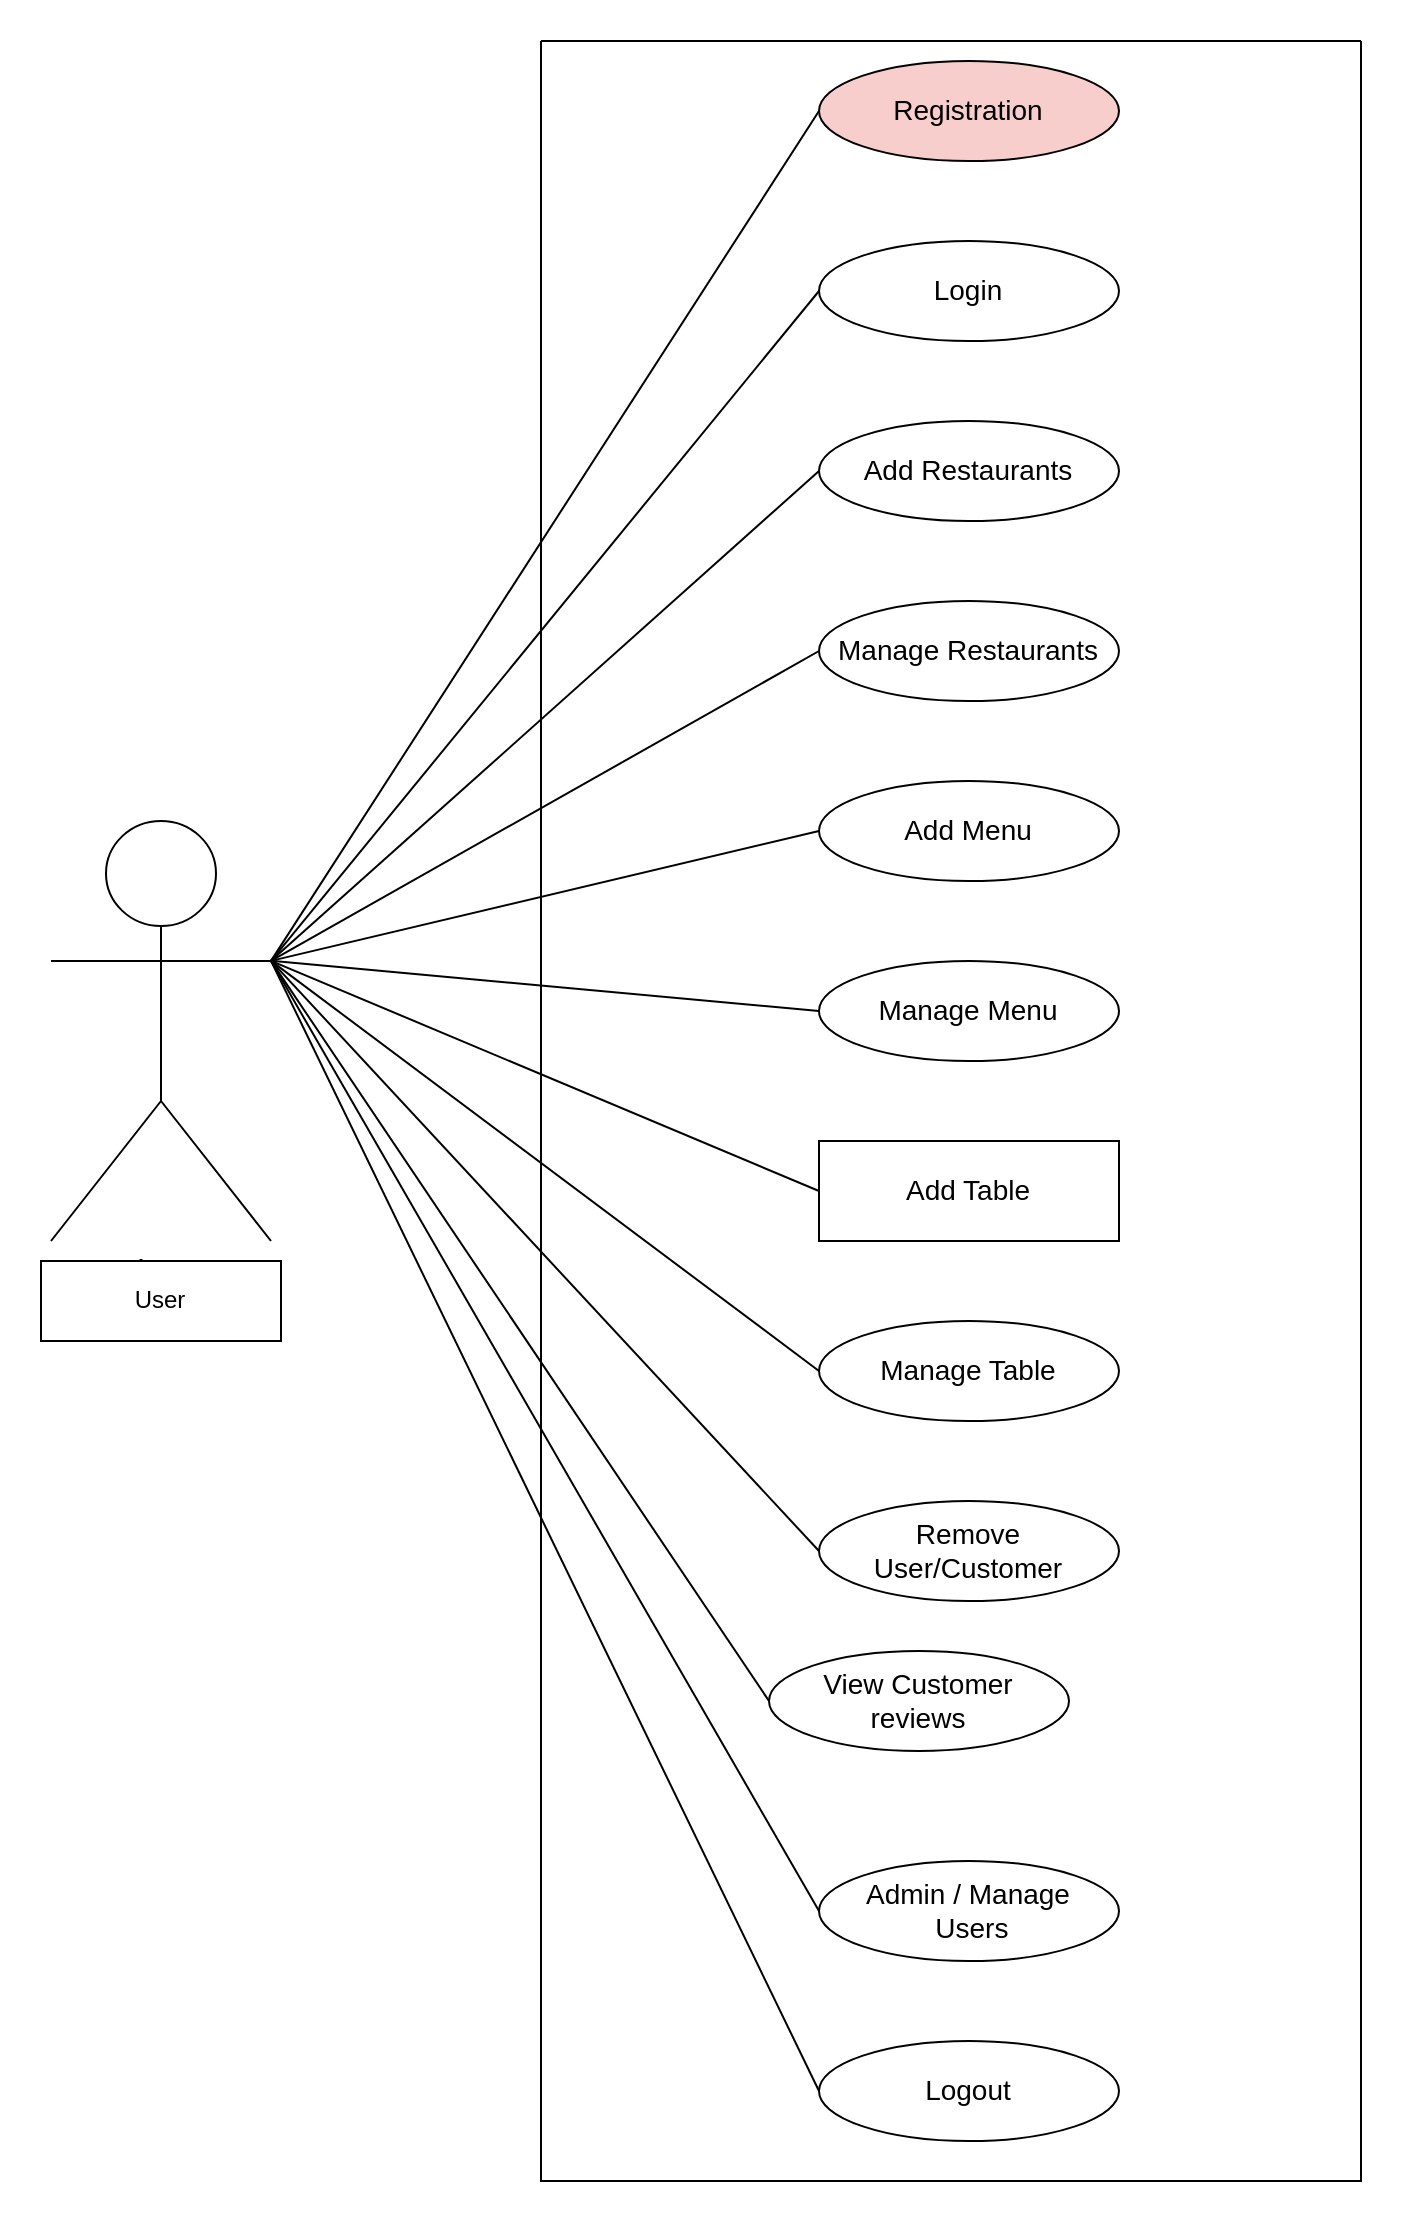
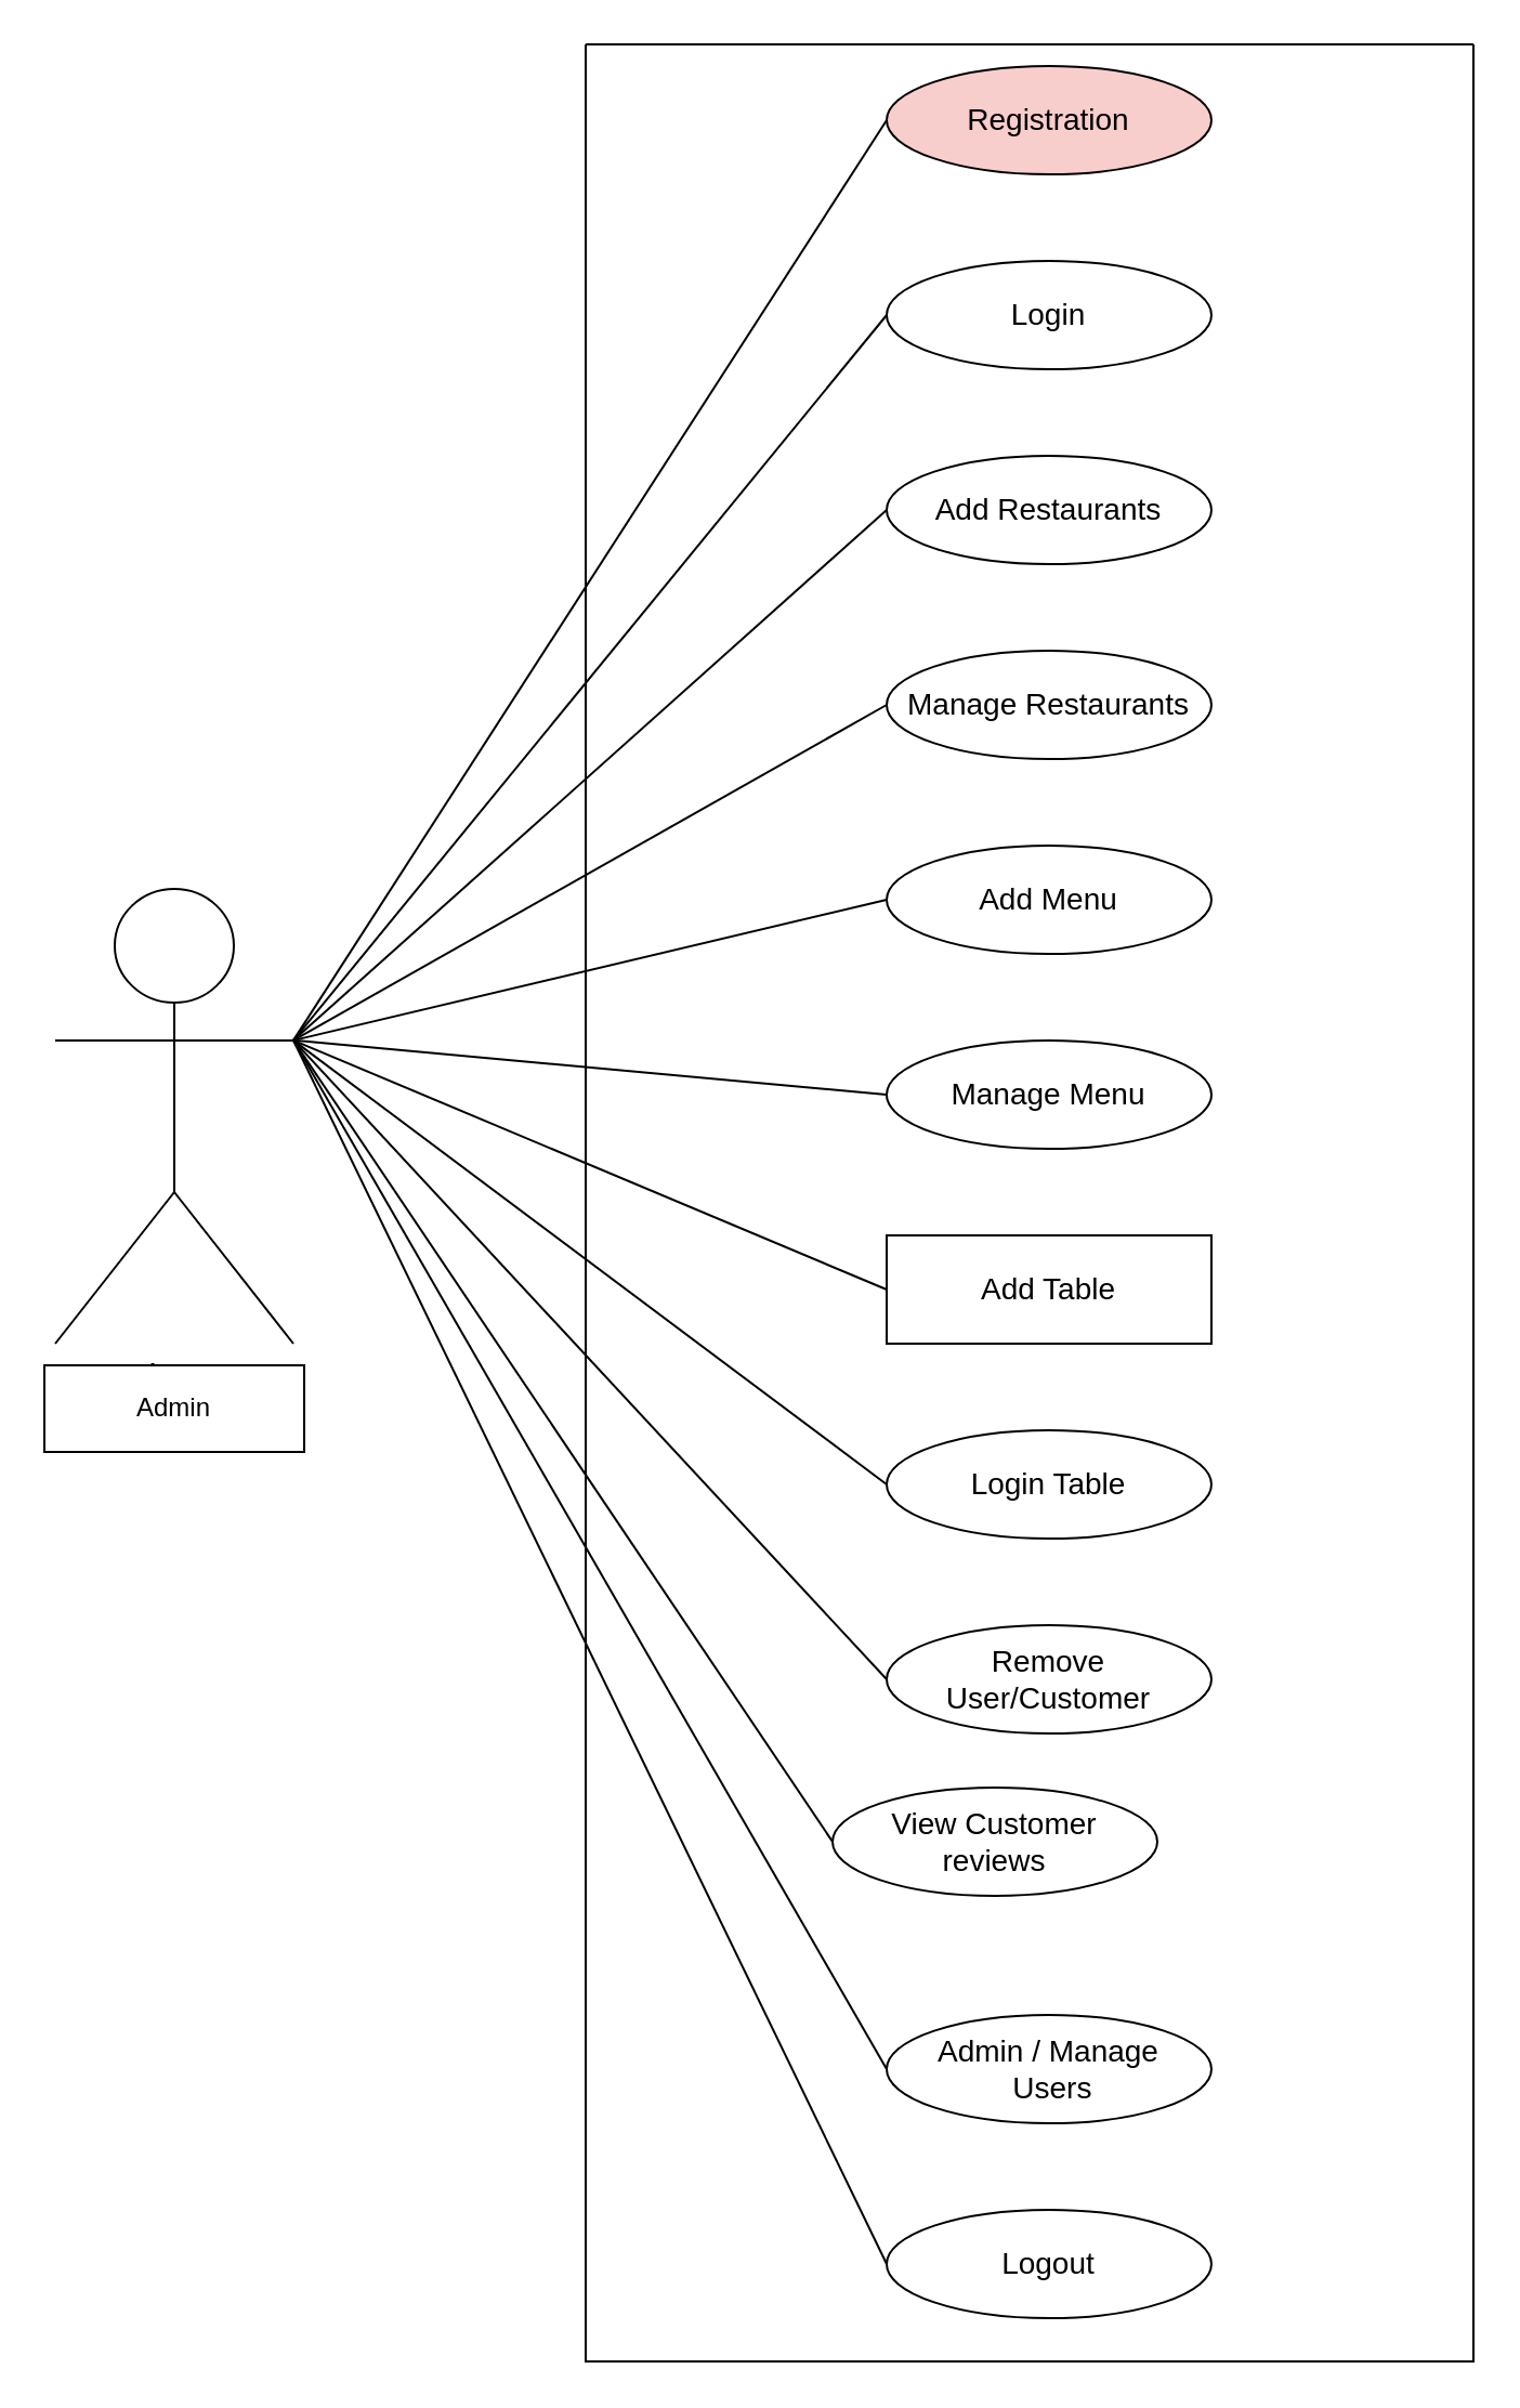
  <mxCell id="0" />
  <mxCell id="1" parent="0" />
  <mxCell id="2" value="Actor" style="shape=umlActor;verticalLabelPosition=bottom;verticalAlign=top;html=1;outlineConnect=0;labelBackgroundColor=none;rounded=1;" parent="1" vertex="1"><mxGeometry x="25" y="410" width="110" height="210" as="geometry" /></mxCell>
  <mxCell id="3" value="&lt;font style=&quot;font-size: 14px;&quot;&gt;Registration&lt;/font&gt;" style="ellipse;whiteSpace=wrap;html=1;fillColor=#f8cecc;" parent="1" vertex="1"><mxGeometry x="409" y="30" width="150" height="50" as="geometry" /></mxCell>
  <mxCell id="4" value="&lt;font style=&quot;font-size: 14px;&quot;&gt;Login&lt;/font&gt;" style="ellipse;whiteSpace=wrap;html=1;" parent="1" vertex="1"><mxGeometry x="409" y="120" width="150" height="50" as="geometry" /></mxCell>
  <mxCell id="5" value="&lt;font style=&quot;font-size: 14px;&quot;&gt;Add Restaurants&lt;/font&gt;" style="ellipse;whiteSpace=wrap;html=1;" parent="1" vertex="1"><mxGeometry x="409" y="210" width="150" height="50" as="geometry" /></mxCell>
  <mxCell id="6" value="&lt;font style=&quot;font-size: 14px;&quot;&gt;Manage Restaurants&lt;/font&gt;" style="ellipse;whiteSpace=wrap;html=1;" parent="1" vertex="1"><mxGeometry x="409" y="300" width="150" height="50" as="geometry" /></mxCell>
  <mxCell id="7" value="&lt;font style=&quot;font-size: 14px;&quot;&gt;Add Menu&lt;/font&gt;" style="ellipse;whiteSpace=wrap;html=1;" parent="1" vertex="1"><mxGeometry x="409" y="390" width="150" height="50" as="geometry" /></mxCell>
  <mxCell id="8" value="&lt;font style=&quot;font-size: 14px;&quot;&gt;Manage Menu&lt;/font&gt;" style="ellipse;whiteSpace=wrap;html=1;" parent="1" vertex="1"><mxGeometry x="409" y="480" width="150" height="50" as="geometry" /></mxCell>
  <mxCell id="9" value="&lt;font style=&quot;font-size: 14px;&quot;&gt;Add Table&lt;/font&gt;" style="whiteSpace=wrap;html=1;rounded=0;" parent="1" vertex="1"><mxGeometry x="409" y="570" width="150" height="50" as="geometry" /></mxCell>
- <mxCell id="10" value="&lt;font style=&quot;font-size: 14px;&quot;&gt;Manage Table&lt;/font&gt;" style="ellipse;whiteSpace=wrap;html=1;" parent="1" vertex="1"><mxGeometry x="409" y="660" width="150" height="50" as="geometry" /></mxCell>
+ <mxCell id="10" value="&lt;font style=&quot;font-size: 14px;&quot;&gt;Login Table&lt;/font&gt;" style="ellipse;whiteSpace=wrap;html=1;" parent="1" vertex="1"><mxGeometry x="409" y="660" width="150" height="50" as="geometry" /></mxCell>
  <mxCell id="11" value="&lt;span style=&quot;font-size: 14px;&quot;&gt;Remove User/Customer&lt;/span&gt;" style="ellipse;whiteSpace=wrap;html=1;" parent="1" vertex="1"><mxGeometry x="409" y="750" width="150" height="50" as="geometry" /></mxCell>
  <mxCell id="12" value="&lt;span style=&quot;font-size: 14px;&quot;&gt;View Customer &lt;br&gt;reviews&lt;/span&gt;" style="ellipse;whiteSpace=wrap;html=1;" parent="1" vertex="1"><mxGeometry x="384" y="825" width="150" height="50" as="geometry" /></mxCell>
  <mxCell id="13" value="&lt;font style=&quot;font-size: 14px;&quot;&gt;Admin / Manage&lt;br&gt;&amp;nbsp;Users&lt;/font&gt;" style="ellipse;whiteSpace=wrap;html=1;" parent="1" vertex="1"><mxGeometry x="409" y="930" width="150" height="50" as="geometry" /></mxCell>
  <mxCell id="14" value="&lt;font style=&quot;font-size: 14px;&quot;&gt;Logout&lt;/font&gt;" style="ellipse;whiteSpace=wrap;html=1;" parent="1" vertex="1"><mxGeometry x="409" y="1020" width="150" height="50" as="geometry" /></mxCell>
- <mxCell id="15" value="User" style="rounded=0;whiteSpace=wrap;html=1;" parent="1" vertex="1"><mxGeometry x="20" y="630" width="120" height="40" as="geometry" /></mxCell>
+ <mxCell id="15" value="Admin" style="rounded=0;whiteSpace=wrap;html=1;" parent="1" vertex="1"><mxGeometry x="20" y="630" width="120" height="40" as="geometry" /></mxCell>
  <mxCell id="16" value="" style="endArrow=none;html=1;rounded=0;entryX=0;entryY=0.5;entryDx=0;entryDy=0;exitX=1;exitY=0.333;exitDx=0;exitDy=0;exitPerimeter=0;" parent="1" source="2" target="3" edge="1"><mxGeometry width="50" height="50" relative="1" as="geometry"><mxPoint x="160" y="250" as="sourcePoint" /><mxPoint x="210" y="200" as="targetPoint" /></mxGeometry></mxCell>
  <mxCell id="17" value="" style="endArrow=none;html=1;rounded=0;entryX=0;entryY=0.5;entryDx=0;entryDy=0;exitX=1;exitY=0.333;exitDx=0;exitDy=0;exitPerimeter=0;" parent="1" source="2" target="4" edge="1"><mxGeometry width="50" height="50" relative="1" as="geometry"><mxPoint x="720" y="290" as="sourcePoint" /><mxPoint x="770" y="240" as="targetPoint" /></mxGeometry></mxCell>
  <mxCell id="18" value="" style="endArrow=none;html=1;rounded=0;entryX=0;entryY=0.5;entryDx=0;entryDy=0;exitX=1;exitY=0.333;exitDx=0;exitDy=0;exitPerimeter=0;" parent="1" source="2" target="5" edge="1"><mxGeometry width="50" height="50" relative="1" as="geometry"><mxPoint x="220" y="480" as="sourcePoint" /><mxPoint x="270" y="430" as="targetPoint" /></mxGeometry></mxCell>
  <mxCell id="19" value="" style="endArrow=none;html=1;rounded=0;entryX=0;entryY=0.5;entryDx=0;entryDy=0;exitX=1;exitY=0.333;exitDx=0;exitDy=0;exitPerimeter=0;" parent="1" source="2" target="6" edge="1"><mxGeometry width="50" height="50" relative="1" as="geometry"><mxPoint x="240" y="500" as="sourcePoint" /><mxPoint x="290" y="450" as="targetPoint" /></mxGeometry></mxCell>
  <mxCell id="20" value="" style="endArrow=none;html=1;rounded=0;entryX=0;entryY=0.5;entryDx=0;entryDy=0;exitX=1;exitY=0.333;exitDx=0;exitDy=0;exitPerimeter=0;" parent="1" source="2" target="7" edge="1"><mxGeometry width="50" height="50" relative="1" as="geometry"><mxPoint x="250" y="530" as="sourcePoint" /><mxPoint x="300" y="480" as="targetPoint" /></mxGeometry></mxCell>
  <mxCell id="21" value="" style="endArrow=none;html=1;rounded=0;entryX=0;entryY=0.5;entryDx=0;entryDy=0;exitX=1;exitY=0.333;exitDx=0;exitDy=0;exitPerimeter=0;" parent="1" source="2" target="8" edge="1"><mxGeometry width="50" height="50" relative="1" as="geometry"><mxPoint x="240" y="550" as="sourcePoint" /><mxPoint x="290" y="500" as="targetPoint" /></mxGeometry></mxCell>
  <mxCell id="22" value="" style="endArrow=none;html=1;rounded=0;entryX=0;entryY=0.5;entryDx=0;entryDy=0;exitX=1;exitY=0.333;exitDx=0;exitDy=0;exitPerimeter=0;" parent="1" source="2" target="9" edge="1"><mxGeometry width="50" height="50" relative="1" as="geometry"><mxPoint x="280" y="640" as="sourcePoint" /><mxPoint x="330" y="590" as="targetPoint" /></mxGeometry></mxCell>
  <mxCell id="23" value="" style="endArrow=none;html=1;rounded=0;entryX=0;entryY=0.5;entryDx=0;entryDy=0;exitX=1;exitY=0.333;exitDx=0;exitDy=0;exitPerimeter=0;" parent="1" source="2" target="10" edge="1"><mxGeometry width="50" height="50" relative="1" as="geometry"><mxPoint x="270" y="710" as="sourcePoint" /><mxPoint x="320" y="660" as="targetPoint" /></mxGeometry></mxCell>
  <mxCell id="24" value="" style="endArrow=none;html=1;rounded=0;entryX=0;entryY=0.5;entryDx=0;entryDy=0;exitX=1;exitY=0.333;exitDx=0;exitDy=0;exitPerimeter=0;" parent="1" source="2" target="11" edge="1"><mxGeometry width="50" height="50" relative="1" as="geometry"><mxPoint x="240" y="810" as="sourcePoint" /><mxPoint x="290" y="760" as="targetPoint" /></mxGeometry></mxCell>
  <mxCell id="25" value="" style="endArrow=none;html=1;rounded=0;entryX=0;entryY=0.5;entryDx=0;entryDy=0;exitX=1;exitY=0.333;exitDx=0;exitDy=0;exitPerimeter=0;" parent="1" source="2" target="12" edge="1"><mxGeometry width="50" height="50" relative="1" as="geometry"><mxPoint x="180" y="880" as="sourcePoint" /><mxPoint x="230" y="830" as="targetPoint" /></mxGeometry></mxCell>
  <mxCell id="26" value="" style="endArrow=none;html=1;rounded=0;entryX=0;entryY=0.5;entryDx=0;entryDy=0;exitX=1;exitY=0.333;exitDx=0;exitDy=0;exitPerimeter=0;" parent="1" source="2" target="13" edge="1"><mxGeometry width="50" height="50" relative="1" as="geometry"><mxPoint x="260" y="810" as="sourcePoint" /><mxPoint x="310" y="760" as="targetPoint" /></mxGeometry></mxCell>
  <mxCell id="27" value="" style="endArrow=none;html=1;rounded=0;entryX=0;entryY=0.5;entryDx=0;entryDy=0;exitX=1;exitY=0.333;exitDx=0;exitDy=0;exitPerimeter=0;" parent="1" source="2" target="14" edge="1"><mxGeometry width="50" height="50" relative="1" as="geometry"><mxPoint x="170" y="940" as="sourcePoint" /><mxPoint x="220" y="890" as="targetPoint" /></mxGeometry></mxCell>
  <mxCell id="28" value="" style="swimlane;startSize=0;" parent="1" vertex="1"><mxGeometry x="270" width="410" height="1070" as="geometry" y="20" /></mxCell>
